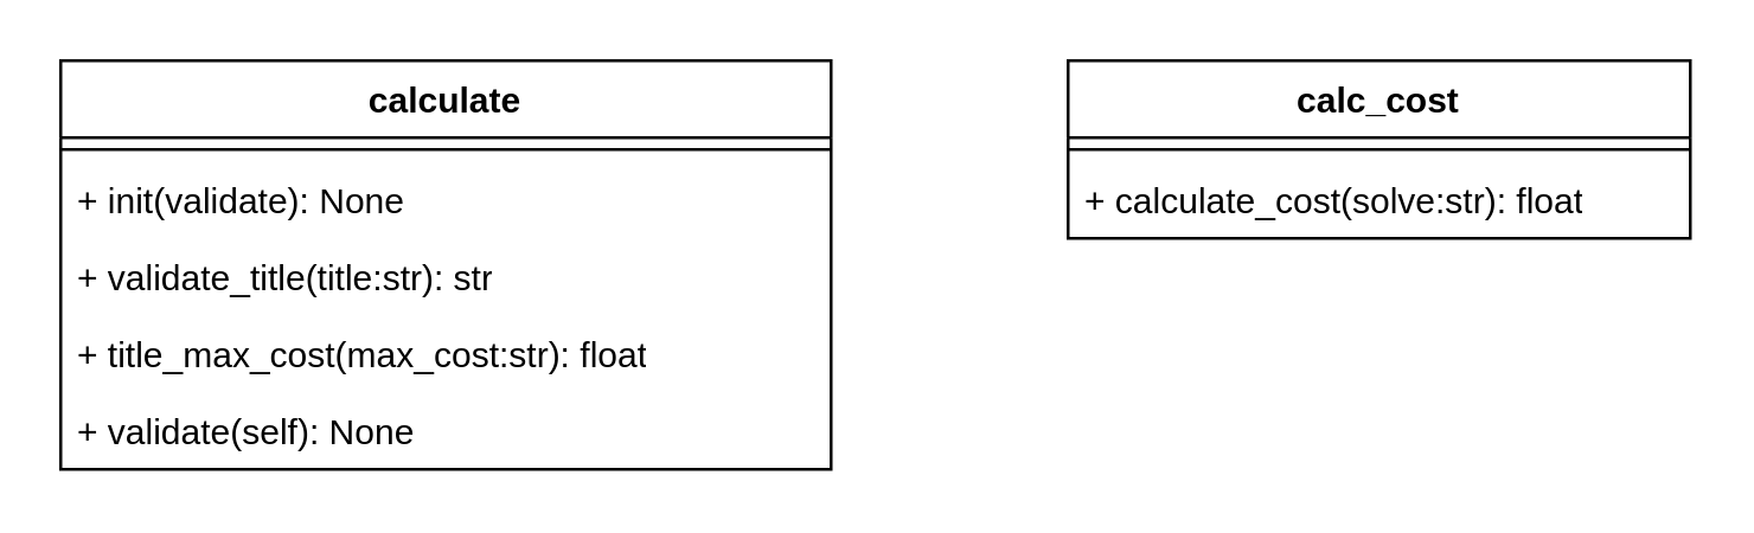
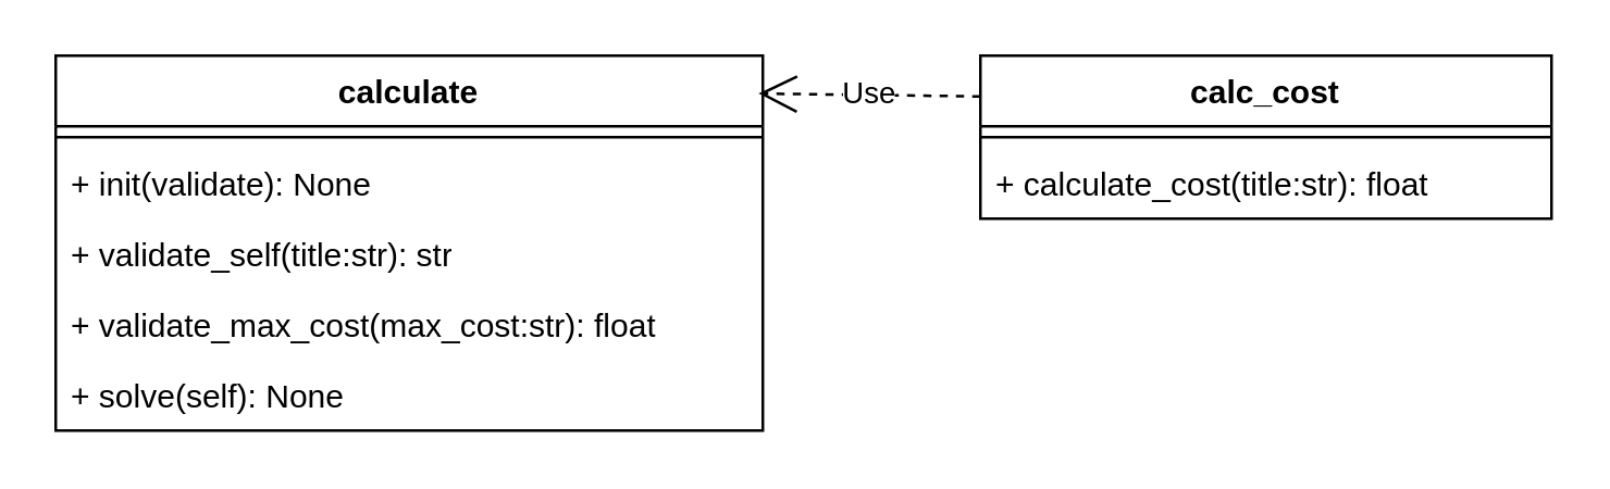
  <mxCell id="0" />
  <mxCell id="1" parent="0" />
  <mxCell id="2" value="calculate" style="swimlane;fontStyle=1;align=center;verticalAlign=top;childLayout=stackLayout;horizontal=1;startSize=26;horizontalStack=0;resizeParent=1;resizeParentMax=0;resizeLast=0;collapsible=1;marginBottom=0;whiteSpace=wrap;html=1;" vertex="1" parent="1"><mxGeometry x="20" y="20" width="260" height="138" as="geometry" /></mxCell>
  <mxCell id="3" value="" style="line;strokeWidth=1;fillColor=none;align=left;verticalAlign=middle;spacingTop=-1;spacingLeft=3;spacingRight=3;rotatable=0;labelPosition=right;points=[];portConstraint=eastwest;strokeColor=inherit;" vertex="1" parent="2"><mxGeometry y="26" width="260" height="8" as="geometry" /></mxCell>
  <mxCell id="4" value="+ init(validate): None" style="text;strokeColor=none;fillColor=none;align=left;verticalAlign=top;spacingLeft=4;spacingRight=4;overflow=hidden;rotatable=0;points=[[0,0.5],[1,0.5]];portConstraint=eastwest;whiteSpace=wrap;html=1;" vertex="1" parent="2"><mxGeometry y="34" width="260" height="26" as="geometry" /></mxCell>
- <mxCell id="5" value="+ validate_title(title:str): str" style="text;strokeColor=none;fillColor=none;align=left;verticalAlign=top;spacingLeft=4;spacingRight=4;overflow=hidden;rotatable=0;points=[[0,0.5],[1,0.5]];portConstraint=eastwest;whiteSpace=wrap;html=1;" vertex="1" parent="2"><mxGeometry y="60" width="260" height="26" as="geometry" /></mxCell>
- <mxCell id="6" value="+ title_max_cost(max_cost:str): float" style="text;strokeColor=none;fillColor=none;align=left;verticalAlign=top;spacingLeft=4;spacingRight=4;overflow=hidden;rotatable=0;points=[[0,0.5],[1,0.5]];portConstraint=eastwest;whiteSpace=wrap;html=1;" vertex="1" parent="2"><mxGeometry y="86" width="260" height="26" as="geometry" /></mxCell>
- <mxCell id="7" value="+ validate(self): None" style="text;strokeColor=none;fillColor=none;align=left;verticalAlign=top;spacingLeft=4;spacingRight=4;overflow=hidden;rotatable=0;points=[[0,0.5],[1,0.5]];portConstraint=eastwest;whiteSpace=wrap;html=1;" vertex="1" parent="2"><mxGeometry y="112" width="260" height="26" as="geometry" /></mxCell>
+ <mxCell id="5" value="+ validate_self(title:str): str" style="text;strokeColor=none;fillColor=none;align=left;verticalAlign=top;spacingLeft=4;spacingRight=4;overflow=hidden;rotatable=0;points=[[0,0.5],[1,0.5]];portConstraint=eastwest;whiteSpace=wrap;html=1;" vertex="1" parent="2"><mxGeometry y="60" width="260" height="26" as="geometry" /></mxCell>
+ <mxCell id="6" value="+ validate_max_cost(max_cost:str): float" style="text;strokeColor=none;fillColor=none;align=left;verticalAlign=top;spacingLeft=4;spacingRight=4;overflow=hidden;rotatable=0;points=[[0,0.5],[1,0.5]];portConstraint=eastwest;whiteSpace=wrap;html=1;" vertex="1" parent="2"><mxGeometry y="86" width="260" height="26" as="geometry" /></mxCell>
+ <mxCell id="7" value="+ solve(self): None" style="text;strokeColor=none;fillColor=none;align=left;verticalAlign=top;spacingLeft=4;spacingRight=4;overflow=hidden;rotatable=0;points=[[0,0.5],[1,0.5]];portConstraint=eastwest;whiteSpace=wrap;html=1;" vertex="1" parent="2"><mxGeometry y="112" width="260" height="26" as="geometry" /></mxCell>
  <mxCell id="8" value="calc_cost" style="swimlane;fontStyle=1;align=center;verticalAlign=top;childLayout=stackLayout;horizontal=1;startSize=26;horizontalStack=0;resizeParent=1;resizeParentMax=0;resizeLast=0;collapsible=1;marginBottom=0;whiteSpace=wrap;html=1;" vertex="1" parent="1"><mxGeometry x="360" y="20" width="210" height="60" as="geometry" /></mxCell>
  <mxCell id="9" value="" style="line;strokeWidth=1;fillColor=none;align=left;verticalAlign=middle;spacingTop=-1;spacingLeft=3;spacingRight=3;rotatable=0;labelPosition=right;points=[];portConstraint=eastwest;strokeColor=inherit;" vertex="1" parent="8"><mxGeometry y="26" width="210" height="8" as="geometry" /></mxCell>
- <mxCell id="10" value="+ calculate_cost(solve:str): float" style="text;strokeColor=none;fillColor=none;align=left;verticalAlign=top;spacingLeft=4;spacingRight=4;overflow=hidden;rotatable=0;points=[[0,0.5],[1,0.5]];portConstraint=eastwest;whiteSpace=wrap;html=1;" vertex="1" parent="8"><mxGeometry y="34" width="210" height="26" as="geometry" /></mxCell>
+ <mxCell id="10" value="+ calculate_cost(title:str): float" style="text;strokeColor=none;fillColor=none;align=left;verticalAlign=top;spacingLeft=4;spacingRight=4;overflow=hidden;rotatable=0;points=[[0,0.5],[1,0.5]];portConstraint=eastwest;whiteSpace=wrap;html=1;" vertex="1" parent="8"><mxGeometry y="34" width="210" height="26" as="geometry" /></mxCell>
+ <mxCell id="11" value="Use" style="endArrow=open;endSize=12;dashed=1;html=1;rounded=0;exitX=0;exitY=0.25;exitDx=0;exitDy=0;entryX=0.994;entryY=0.101;entryDx=0;entryDy=0;entryPerimeter=0;" edge="1" parent="1" source="8" target="2"><mxGeometry width="160" relative="1" as="geometry"><mxPoint x="340" y="220" as="sourcePoint" /><mxPoint x="500" y="220" as="targetPoint" /></mxGeometry></mxCell>
